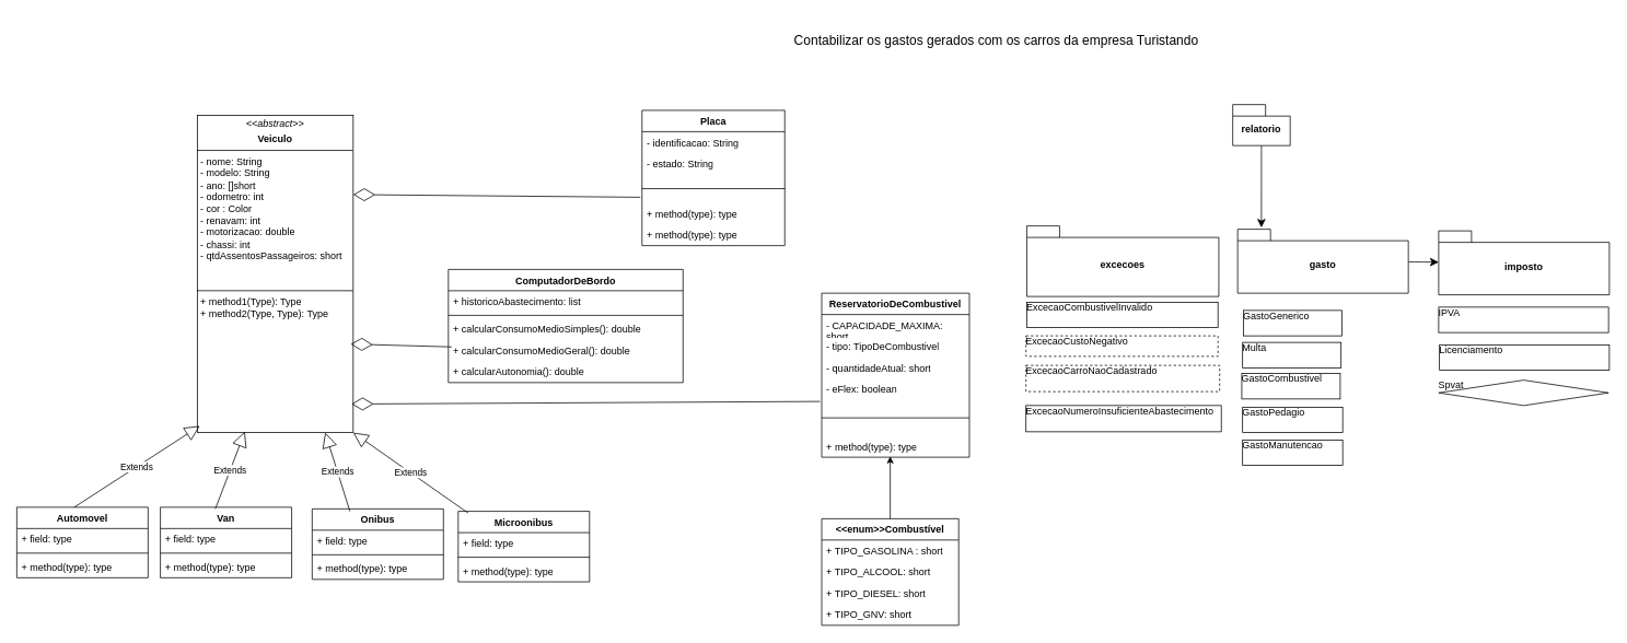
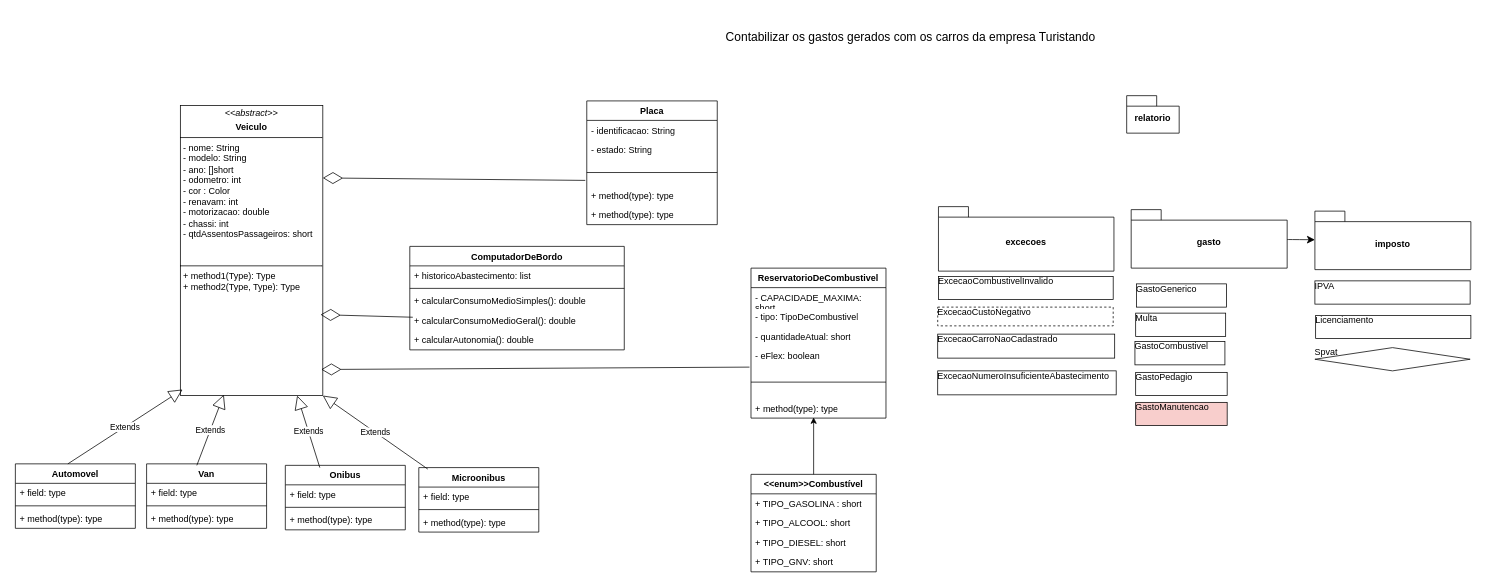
  <mxCell id="0" />
  <mxCell id="1" parent="0" />
  <mxCell id="2" value="" style="edgeStyle=none;curved=1;rounded=0;orthogonalLoop=1;jettySize=auto;html=1;fontSize=12;startSize=8;endSize=8;" parent="1" source="3" target="33" edge="1"><mxGeometry relative="1" as="geometry" /></mxCell>
  <mxCell id="3" value="gasto" style="shape=folder;fontStyle=1;spacingTop=10;tabWidth=40;tabHeight=14;tabPosition=left;html=1;whiteSpace=wrap;" parent="1" vertex="1"><mxGeometry x="1508" y="279" width="208" height="78" as="geometry" /></mxCell>
  <mxCell id="4" value="relatorio" style="shape=folder;fontStyle=1;spacingTop=10;tabWidth=40;tabHeight=14;tabPosition=left;html=1;whiteSpace=wrap;" parent="1" vertex="1"><mxGeometry x="1502" y="127" width="70" height="50" as="geometry" /></mxCell>
  <mxCell id="5" value="&lt;p style=&quot;margin:0px;margin-top:4px;text-align:center;&quot;&gt;&lt;i&gt;&amp;lt;&amp;lt;abstract&amp;gt;&amp;gt;&lt;/i&gt;&lt;/p&gt;&lt;p style=&quot;margin:0px;margin-top:4px;text-align:center;&quot;&gt;&lt;b&gt;Veiculo&lt;/b&gt;&lt;br&gt;&lt;/p&gt;&lt;hr size=&quot;1&quot; style=&quot;border-style:solid;&quot;&gt;&lt;p style=&quot;margin:0px;margin-left:4px;&quot;&gt;- nome: String&lt;br&gt;- modelo: String&lt;/p&gt;&lt;p style=&quot;margin:0px;margin-left:4px;&quot;&gt;- ano: []short&lt;/p&gt;&lt;p style=&quot;margin:0px;margin-left:4px;&quot;&gt;- odometro: int&lt;/p&gt;&lt;p style=&quot;margin:0px;margin-left:4px;&quot;&gt;- cor : Color&lt;/p&gt;&lt;p style=&quot;margin:0px;margin-left:4px;&quot;&gt;- renavam: int&lt;/p&gt;&lt;p style=&quot;margin:0px;margin-left:4px;&quot;&gt;- motorizacao: double&lt;/p&gt;&lt;p style=&quot;margin:0px;margin-left:4px;&quot;&gt;- chassi: int&lt;/p&gt;&lt;p style=&quot;margin:0px;margin-left:4px;&quot;&gt;- qtdAssentosPassageiros: short&lt;br&gt;&lt;/p&gt;&lt;p style=&quot;margin:0px;margin-left:4px;&quot;&gt;&lt;br&gt;&lt;/p&gt;&lt;p style=&quot;margin:0px;margin-left:4px;&quot;&gt;&lt;br&gt;&lt;/p&gt;&lt;hr size=&quot;1&quot; style=&quot;border-style:solid;&quot;&gt;&lt;p style=&quot;margin:0px;margin-left:4px;&quot;&gt;+ method1(Type): Type&lt;br&gt;+ method2(Type, Type): Type&lt;/p&gt;" style="verticalAlign=top;align=left;overflow=fill;html=1;whiteSpace=wrap;" parent="1" vertex="1"><mxGeometry x="240" y="140" width="190" height="387" as="geometry" /></mxCell>
  <mxCell id="6" value="Placa" style="swimlane;fontStyle=1;align=center;verticalAlign=top;childLayout=stackLayout;horizontal=1;startSize=26;horizontalStack=0;resizeParent=1;resizeParentMax=0;resizeLast=0;collapsible=1;marginBottom=0;whiteSpace=wrap;html=1;" parent="1" vertex="1"><mxGeometry x="782" y="134" width="174" height="165" as="geometry" /></mxCell>
  <mxCell id="7" value="- identificacao: String" style="text;strokeColor=none;fillColor=none;align=left;verticalAlign=top;spacingLeft=4;spacingRight=4;overflow=hidden;rotatable=0;points=[[0,0.5],[1,0.5]];portConstraint=eastwest;whiteSpace=wrap;html=1;" parent="6" vertex="1"><mxGeometry y="26" width="174" height="26" as="geometry" /></mxCell>
  <mxCell id="8" value="- estado: String" style="text;strokeColor=none;fillColor=none;align=left;verticalAlign=top;spacingLeft=4;spacingRight=4;overflow=hidden;rotatable=0;points=[[0,0.5],[1,0.5]];portConstraint=eastwest;whiteSpace=wrap;html=1;" parent="6" vertex="1"><mxGeometry y="52" width="174" height="26" as="geometry" /></mxCell>
  <mxCell id="9" value="" style="line;strokeWidth=1;fillColor=none;align=left;verticalAlign=middle;spacingTop=-1;spacingLeft=3;spacingRight=3;rotatable=0;labelPosition=right;points=[];portConstraint=eastwest;strokeColor=inherit;" parent="6" vertex="1"><mxGeometry y="78" width="174" height="35" as="geometry" /></mxCell>
  <mxCell id="10" value="" style="endArrow=diamondThin;endFill=0;endSize=24;html=1;rounded=0;entryX=1;entryY=0.25;entryDx=0;entryDy=0;" edge="1" parent="6" target="5"><mxGeometry width="160" relative="1" as="geometry"><mxPoint x="-2" y="106" as="sourcePoint" /><mxPoint x="158" y="106" as="targetPoint" /></mxGeometry></mxCell>
  <mxCell id="11" value="+ method(type): type" style="text;strokeColor=none;fillColor=none;align=left;verticalAlign=top;spacingLeft=4;spacingRight=4;overflow=hidden;rotatable=0;points=[[0,0.5],[1,0.5]];portConstraint=eastwest;whiteSpace=wrap;html=1;" parent="6" vertex="1"><mxGeometry y="113" width="174" height="26" as="geometry" /></mxCell>
  <mxCell id="12" value="+ method(type): type" style="text;strokeColor=none;fillColor=none;align=left;verticalAlign=top;spacingLeft=4;spacingRight=4;overflow=hidden;rotatable=0;points=[[0,0.5],[1,0.5]];portConstraint=eastwest;whiteSpace=wrap;html=1;" parent="6" vertex="1"><mxGeometry y="139" width="174" height="26" as="geometry" /></mxCell>
  <mxCell id="13" value="excecoes" style="shape=folder;fontStyle=1;spacingTop=10;tabWidth=40;tabHeight=14;tabPosition=left;html=1;whiteSpace=wrap;" parent="1" vertex="1"><mxGeometry x="1251" y="275" width="234" height="86" as="geometry" /></mxCell>
  <mxCell id="14" value="ExcecaoCombustivelInvalido" style="verticalAlign=top;align=left;overflow=fill;html=1;whiteSpace=wrap;" parent="1" vertex="1"><mxGeometry x="1251" y="368" width="233" height="31" as="geometry" /></mxCell>
- <mxCell id="15" value="ExcecaoCarroNaoCadastrado" style="verticalAlign=top;align=left;overflow=fill;html=1;whiteSpace=wrap;dashed=1;" parent="1" vertex="1"><mxGeometry x="1250" y="445" width="236" height="32" as="geometry" /></mxCell>
+ <mxCell id="15" value="ExcecaoCarroNaoCadastrado" style="verticalAlign=top;align=left;overflow=fill;html=1;whiteSpace=wrap;" parent="1" vertex="1"><mxGeometry x="1250" y="445" width="236" height="32" as="geometry" /></mxCell>
  <mxCell id="16" value="ExcecaoCustoNegativo" style="verticalAlign=top;align=left;overflow=fill;html=1;whiteSpace=wrap;dashed=1;" parent="1" vertex="1"><mxGeometry x="1250" y="409" width="234" height="25" as="geometry" /></mxCell>
  <mxCell id="17" value="ExcecaoNumeroInsuficienteAbastecimento" style="verticalAlign=top;align=left;overflow=fill;html=1;whiteSpace=wrap;" parent="1" vertex="1"><mxGeometry x="1250" y="494" width="238" height="32" as="geometry" /></mxCell>
  <mxCell id="18" value="Contabilizar os gastos gerados com os carros da empresa Turistando" style="text;strokeColor=none;fillColor=none;html=1;align=center;verticalAlign=middle;whiteSpace=wrap;rounded=0;fontSize=16;" parent="1" vertex="1"><mxGeometry x="872" y="20" width="684" height="55" as="geometry" /></mxCell>
  <mxCell id="19" value="ReservatorioDeCombustivel" style="swimlane;fontStyle=1;align=center;verticalAlign=top;childLayout=stackLayout;horizontal=1;startSize=26;horizontalStack=0;resizeParent=1;resizeParentMax=0;resizeLast=0;collapsible=1;marginBottom=0;whiteSpace=wrap;html=1;" parent="1" vertex="1"><mxGeometry x="1001" y="357" width="180" height="200" as="geometry" /></mxCell>
  <mxCell id="20" value="&lt;div&gt;- CAPACIDADE_MAXIMA: short&lt;/div&gt;&lt;div&gt;&lt;br&gt;&lt;/div&gt;" style="text;strokeColor=none;fillColor=none;align=left;verticalAlign=top;spacingLeft=4;spacingRight=4;overflow=hidden;rotatable=0;points=[[0,0.5],[1,0.5]];portConstraint=eastwest;whiteSpace=wrap;html=1;" parent="19" vertex="1"><mxGeometry y="26" width="180" height="26" as="geometry" /></mxCell>
  <mxCell id="21" value="&lt;div&gt;- tipo: TipoDeCombustivel&lt;br&gt;&lt;/div&gt;&lt;div&gt;&lt;br&gt;&lt;/div&gt;" style="text;strokeColor=none;fillColor=none;align=left;verticalAlign=top;spacingLeft=4;spacingRight=4;overflow=hidden;rotatable=0;points=[[0,0.5],[1,0.5]];portConstraint=eastwest;whiteSpace=wrap;html=1;" parent="19" vertex="1"><mxGeometry y="52" width="180" height="26" as="geometry" /></mxCell>
  <mxCell id="22" value="&lt;div&gt;- quantidadeAtual: short&lt;br&gt;&lt;/div&gt;&lt;div&gt;&lt;br&gt;&lt;/div&gt;" style="text;strokeColor=none;fillColor=none;align=left;verticalAlign=top;spacingLeft=4;spacingRight=4;overflow=hidden;rotatable=0;points=[[0,0.5],[1,0.5]];portConstraint=eastwest;whiteSpace=wrap;html=1;" parent="19" vertex="1"><mxGeometry y="78" width="180" height="26" as="geometry" /></mxCell>
  <mxCell id="23" value="- eFlex: boolean" style="text;strokeColor=none;fillColor=none;align=left;verticalAlign=top;spacingLeft=4;spacingRight=4;overflow=hidden;rotatable=0;points=[[0,0.5],[1,0.5]];portConstraint=eastwest;whiteSpace=wrap;html=1;" parent="19" vertex="1"><mxGeometry y="104" width="180" height="26" as="geometry" /></mxCell>
  <mxCell id="24" value="" style="endArrow=diamondThin;endFill=0;endSize=24;html=1;rounded=0;entryX=0.989;entryY=0.91;entryDx=0;entryDy=0;entryPerimeter=0;" edge="1" parent="19" target="5"><mxGeometry width="160" relative="1" as="geometry"><mxPoint x="-2" y="132" as="sourcePoint" /><mxPoint x="-72" y="127" as="targetPoint" /></mxGeometry></mxCell>
  <mxCell id="25" value="" style="line;strokeWidth=1;fillColor=none;align=left;verticalAlign=middle;spacingTop=-1;spacingLeft=3;spacingRight=3;rotatable=0;labelPosition=right;points=[];portConstraint=eastwest;strokeColor=inherit;" parent="19" vertex="1"><mxGeometry y="130" width="180" height="44" as="geometry" /></mxCell>
  <mxCell id="26" value="+ method(type): type" style="text;strokeColor=none;fillColor=none;align=left;verticalAlign=top;spacingLeft=4;spacingRight=4;overflow=hidden;rotatable=0;points=[[0,0.5],[1,0.5]];portConstraint=eastwest;whiteSpace=wrap;html=1;" parent="19" vertex="1"><mxGeometry y="174" width="180" height="26" as="geometry" /></mxCell>
  <mxCell id="27" value="&amp;lt;&amp;lt;enum&amp;gt;&amp;gt;Combustível" style="swimlane;fontStyle=1;align=center;verticalAlign=top;childLayout=stackLayout;horizontal=1;startSize=26;horizontalStack=0;resizeParent=1;resizeParentMax=0;resizeLast=0;collapsible=1;marginBottom=0;whiteSpace=wrap;html=1;" parent="1" vertex="1"><mxGeometry x="1001" y="632" width="167" height="130" as="geometry" /></mxCell>
  <mxCell id="28" value="&lt;div&gt;+ TIPO_GASOLINA : short&lt;/div&gt;&lt;div&gt;&lt;br&gt;&lt;/div&gt;" style="text;strokeColor=none;fillColor=none;align=left;verticalAlign=top;spacingLeft=4;spacingRight=4;overflow=hidden;rotatable=0;points=[[0,0.5],[1,0.5]];portConstraint=eastwest;whiteSpace=wrap;html=1;" parent="27" vertex="1"><mxGeometry y="26" width="167" height="26" as="geometry" /></mxCell>
  <mxCell id="29" value="+ TIPO_ALCOOL: short" style="text;strokeColor=none;fillColor=none;align=left;verticalAlign=top;spacingLeft=4;spacingRight=4;overflow=hidden;rotatable=0;points=[[0,0.5],[1,0.5]];portConstraint=eastwest;whiteSpace=wrap;html=1;" parent="27" vertex="1"><mxGeometry y="52" width="167" height="26" as="geometry" /></mxCell>
  <mxCell id="30" value="+ TIPO_DIESEL: short" style="text;strokeColor=none;fillColor=none;align=left;verticalAlign=top;spacingLeft=4;spacingRight=4;overflow=hidden;rotatable=0;points=[[0,0.5],[1,0.5]];portConstraint=eastwest;whiteSpace=wrap;html=1;" parent="27" vertex="1"><mxGeometry y="78" width="167" height="26" as="geometry" /></mxCell>
  <mxCell id="31" value="+ TIPO_GNV: short" style="text;strokeColor=none;fillColor=none;align=left;verticalAlign=top;spacingLeft=4;spacingRight=4;overflow=hidden;rotatable=0;points=[[0,0.5],[1,0.5]];portConstraint=eastwest;whiteSpace=wrap;html=1;" vertex="1" parent="27"><mxGeometry y="104" width="167" height="26" as="geometry" /></mxCell>
  <mxCell id="32" value="IPVA" style="verticalAlign=top;align=left;overflow=fill;html=1;whiteSpace=wrap;" parent="1" vertex="1"><mxGeometry x="1753" y="374" width="207" height="31" as="geometry" /></mxCell>
  <mxCell id="33" value="imposto" style="shape=folder;fontStyle=1;spacingTop=10;tabWidth=40;tabHeight=14;tabPosition=left;html=1;whiteSpace=wrap;" parent="1" vertex="1"><mxGeometry x="1753" y="281" width="208" height="78" as="geometry" /></mxCell>
  <mxCell id="34" value="Licenciamento" style="verticalAlign=top;align=left;overflow=fill;html=1;whiteSpace=wrap;" parent="1" vertex="1"><mxGeometry x="1754" y="420" width="207" height="31" as="geometry" /></mxCell>
  <mxCell id="35" value="Spvat" style="rhombus;verticalAlign=top;align=left;overflow=fill;html=1;whiteSpace=wrap;" parent="1" vertex="1"><mxGeometry x="1753" y="463" width="207" height="31" as="geometry" /></mxCell>
  <mxCell id="36" value="GastoPedagio" style="verticalAlign=top;align=left;overflow=fill;html=1;whiteSpace=wrap;" parent="1" vertex="1"><mxGeometry x="1514" y="496" width="122" height="31" as="geometry" /></mxCell>
- <mxCell id="37" style="edgeStyle=none;curved=1;rounded=0;orthogonalLoop=1;jettySize=auto;html=1;entryX=0.139;entryY=-0.026;entryDx=0;entryDy=0;entryPerimeter=0;fontSize=12;startSize=8;endSize=8;" parent="1" source="4" target="3" edge="1"><mxGeometry relative="1" as="geometry" /></mxCell>
  <mxCell id="38" value="Multa" style="verticalAlign=top;align=left;overflow=fill;html=1;whiteSpace=wrap;" parent="1" vertex="1"><mxGeometry x="1514" y="417" width="120" height="31" as="geometry" /></mxCell>
  <mxCell id="39" value="GastoCombustivel" style="verticalAlign=top;align=left;overflow=fill;html=1;whiteSpace=wrap;" parent="1" vertex="1"><mxGeometry x="1513" y="455" width="120" height="31" as="geometry" /></mxCell>
- <mxCell id="40" value="GastoManutencao" style="verticalAlign=top;align=left;overflow=fill;html=1;whiteSpace=wrap;" parent="1" vertex="1"><mxGeometry x="1514" y="536" width="122" height="31" as="geometry" /></mxCell>
+ <mxCell id="40" value="GastoManutencao" style="verticalAlign=top;align=left;overflow=fill;html=1;whiteSpace=wrap;fillColor=#f8cecc;" parent="1" vertex="1"><mxGeometry x="1514" y="536" width="122" height="31" as="geometry" /></mxCell>
  <mxCell id="41" value="GastoGenerico" style="verticalAlign=top;align=left;overflow=fill;html=1;whiteSpace=wrap;" parent="1" vertex="1"><mxGeometry x="1515" y="378" width="120" height="31" as="geometry" /></mxCell>
  <mxCell id="42" style="edgeStyle=orthogonalEdgeStyle;rounded=0;orthogonalLoop=1;jettySize=auto;html=1;entryX=0.464;entryY=0.962;entryDx=0;entryDy=0;entryPerimeter=0;" edge="1" parent="1" source="27" target="26"><mxGeometry relative="1" as="geometry" /></mxCell>
  <mxCell id="43" value="Van" style="swimlane;fontStyle=1;align=center;verticalAlign=top;childLayout=stackLayout;horizontal=1;startSize=26;horizontalStack=0;resizeParent=1;resizeParentMax=0;resizeLast=0;collapsible=1;marginBottom=0;whiteSpace=wrap;html=1;" vertex="1" parent="1"><mxGeometry x="195" y="618" width="160" height="86" as="geometry" /></mxCell>
  <mxCell id="44" value="Extends" style="endArrow=block;endSize=16;endFill=0;html=1;rounded=0;entryX=0.305;entryY=0.997;entryDx=0;entryDy=0;entryPerimeter=0;" edge="1" parent="43" target="5"><mxGeometry width="160" relative="1" as="geometry"><mxPoint x="67" y="2" as="sourcePoint" /><mxPoint x="227" y="2" as="targetPoint" /></mxGeometry></mxCell>
  <mxCell id="45" value="+ field: type" style="text;strokeColor=none;fillColor=none;align=left;verticalAlign=top;spacingLeft=4;spacingRight=4;overflow=hidden;rotatable=0;points=[[0,0.5],[1,0.5]];portConstraint=eastwest;whiteSpace=wrap;html=1;" vertex="1" parent="43"><mxGeometry y="26" width="160" height="26" as="geometry" /></mxCell>
  <mxCell id="46" value="" style="line;strokeWidth=1;fillColor=none;align=left;verticalAlign=middle;spacingTop=-1;spacingLeft=3;spacingRight=3;rotatable=0;labelPosition=right;points=[];portConstraint=eastwest;strokeColor=inherit;" vertex="1" parent="43"><mxGeometry y="52" width="160" height="8" as="geometry" /></mxCell>
  <mxCell id="47" value="+ method(type): type" style="text;strokeColor=none;fillColor=none;align=left;verticalAlign=top;spacingLeft=4;spacingRight=4;overflow=hidden;rotatable=0;points=[[0,0.5],[1,0.5]];portConstraint=eastwest;whiteSpace=wrap;html=1;" vertex="1" parent="43"><mxGeometry y="60" width="160" height="26" as="geometry" /></mxCell>
  <mxCell id="48" value="Onibus" style="swimlane;fontStyle=1;align=center;verticalAlign=top;childLayout=stackLayout;horizontal=1;startSize=26;horizontalStack=0;resizeParent=1;resizeParentMax=0;resizeLast=0;collapsible=1;marginBottom=0;whiteSpace=wrap;html=1;" vertex="1" parent="1"><mxGeometry x="380" y="620" width="160" height="86" as="geometry" /></mxCell>
  <mxCell id="49" value="+ field: type" style="text;strokeColor=none;fillColor=none;align=left;verticalAlign=top;spacingLeft=4;spacingRight=4;overflow=hidden;rotatable=0;points=[[0,0.5],[1,0.5]];portConstraint=eastwest;whiteSpace=wrap;html=1;" vertex="1" parent="48"><mxGeometry y="26" width="160" height="26" as="geometry" /></mxCell>
  <mxCell id="50" value="" style="line;strokeWidth=1;fillColor=none;align=left;verticalAlign=middle;spacingTop=-1;spacingLeft=3;spacingRight=3;rotatable=0;labelPosition=right;points=[];portConstraint=eastwest;strokeColor=inherit;" vertex="1" parent="48"><mxGeometry y="52" width="160" height="8" as="geometry" /></mxCell>
  <mxCell id="51" value="+ method(type): type" style="text;strokeColor=none;fillColor=none;align=left;verticalAlign=top;spacingLeft=4;spacingRight=4;overflow=hidden;rotatable=0;points=[[0,0.5],[1,0.5]];portConstraint=eastwest;whiteSpace=wrap;html=1;" vertex="1" parent="48"><mxGeometry y="60" width="160" height="26" as="geometry" /></mxCell>
  <mxCell id="52" value="Microonibus" style="swimlane;fontStyle=1;align=center;verticalAlign=top;childLayout=stackLayout;horizontal=1;startSize=26;horizontalStack=0;resizeParent=1;resizeParentMax=0;resizeLast=0;collapsible=1;marginBottom=0;whiteSpace=wrap;html=1;" vertex="1" parent="1"><mxGeometry x="558" y="623" width="160" height="86" as="geometry" /></mxCell>
  <mxCell id="53" value="Extends" style="endArrow=block;endSize=16;endFill=0;html=1;rounded=0;" edge="1" parent="52" target="5"><mxGeometry width="160" relative="1" as="geometry"><mxPoint x="-132" as="sourcePoint" /><mxPoint x="28" as="targetPoint" /></mxGeometry></mxCell>
  <mxCell id="54" value="Extends" style="endArrow=block;endSize=16;endFill=0;html=1;rounded=0;entryX=1;entryY=1;entryDx=0;entryDy=0;" edge="1" parent="52" target="5"><mxGeometry width="160" relative="1" as="geometry"><mxPoint x="12" y="2" as="sourcePoint" /><mxPoint x="172" y="2" as="targetPoint" /></mxGeometry></mxCell>
  <mxCell id="55" value="+ field: type" style="text;strokeColor=none;fillColor=none;align=left;verticalAlign=top;spacingLeft=4;spacingRight=4;overflow=hidden;rotatable=0;points=[[0,0.5],[1,0.5]];portConstraint=eastwest;whiteSpace=wrap;html=1;" vertex="1" parent="52"><mxGeometry y="26" width="160" height="26" as="geometry" /></mxCell>
  <mxCell id="56" value="" style="line;strokeWidth=1;fillColor=none;align=left;verticalAlign=middle;spacingTop=-1;spacingLeft=3;spacingRight=3;rotatable=0;labelPosition=right;points=[];portConstraint=eastwest;strokeColor=inherit;" vertex="1" parent="52"><mxGeometry y="52" width="160" height="8" as="geometry" /></mxCell>
  <mxCell id="57" value="+ method(type): type" style="text;strokeColor=none;fillColor=none;align=left;verticalAlign=top;spacingLeft=4;spacingRight=4;overflow=hidden;rotatable=0;points=[[0,0.5],[1,0.5]];portConstraint=eastwest;whiteSpace=wrap;html=1;" vertex="1" parent="52"><mxGeometry y="60" width="160" height="26" as="geometry" /></mxCell>
  <mxCell id="58" value="Automovel" style="swimlane;fontStyle=1;align=center;verticalAlign=top;childLayout=stackLayout;horizontal=1;startSize=26;horizontalStack=0;resizeParent=1;resizeParentMax=0;resizeLast=0;collapsible=1;marginBottom=0;whiteSpace=wrap;html=1;" vertex="1" parent="1"><mxGeometry x="20" y="618" width="160" height="86" as="geometry" /></mxCell>
  <mxCell id="59" value="Extends" style="endArrow=block;endSize=16;endFill=0;html=1;rounded=0;entryX=0.016;entryY=0.979;entryDx=0;entryDy=0;entryPerimeter=0;" edge="1" parent="58" target="5"><mxGeometry width="160" relative="1" as="geometry"><mxPoint x="70" as="sourcePoint" /><mxPoint x="230" as="targetPoint" /></mxGeometry></mxCell>
  <mxCell id="60" value="+ field: type" style="text;strokeColor=none;fillColor=none;align=left;verticalAlign=top;spacingLeft=4;spacingRight=4;overflow=hidden;rotatable=0;points=[[0,0.5],[1,0.5]];portConstraint=eastwest;whiteSpace=wrap;html=1;" vertex="1" parent="58"><mxGeometry y="26" width="160" height="26" as="geometry" /></mxCell>
  <mxCell id="61" value="" style="line;strokeWidth=1;fillColor=none;align=left;verticalAlign=middle;spacingTop=-1;spacingLeft=3;spacingRight=3;rotatable=0;labelPosition=right;points=[];portConstraint=eastwest;strokeColor=inherit;" vertex="1" parent="58"><mxGeometry y="52" width="160" height="8" as="geometry" /></mxCell>
  <mxCell id="62" value="+ method(type): type" style="text;strokeColor=none;fillColor=none;align=left;verticalAlign=top;spacingLeft=4;spacingRight=4;overflow=hidden;rotatable=0;points=[[0,0.5],[1,0.5]];portConstraint=eastwest;whiteSpace=wrap;html=1;" vertex="1" parent="58"><mxGeometry y="60" width="160" height="26" as="geometry" /></mxCell>
  <mxCell id="63" value="ComputadorDeBordo" style="swimlane;fontStyle=1;align=center;verticalAlign=top;childLayout=stackLayout;horizontal=1;startSize=26;horizontalStack=0;resizeParent=1;resizeParentMax=0;resizeLast=0;collapsible=1;marginBottom=0;whiteSpace=wrap;html=1;" vertex="1" parent="1"><mxGeometry x="546" y="328" width="286" height="138" as="geometry" /></mxCell>
  <mxCell id="64" value="+ historicoAbastecimento: list" style="text;strokeColor=none;fillColor=none;align=left;verticalAlign=top;spacingLeft=4;spacingRight=4;overflow=hidden;rotatable=0;points=[[0,0.5],[1,0.5]];portConstraint=eastwest;whiteSpace=wrap;html=1;" vertex="1" parent="63"><mxGeometry y="26" width="286" height="26" as="geometry" /></mxCell>
  <mxCell id="65" value="" style="line;strokeWidth=1;fillColor=none;align=left;verticalAlign=middle;spacingTop=-1;spacingLeft=3;spacingRight=3;rotatable=0;labelPosition=right;points=[];portConstraint=eastwest;strokeColor=inherit;" vertex="1" parent="63"><mxGeometry y="52" width="286" height="8" as="geometry" /></mxCell>
  <mxCell id="66" value="&lt;div&gt;+ calcularConsumoMedioSimples(): double&lt;/div&gt;&lt;div&gt;&lt;br&gt;&lt;/div&gt;" style="text;strokeColor=none;fillColor=none;align=left;verticalAlign=top;spacingLeft=4;spacingRight=4;overflow=hidden;rotatable=0;points=[[0,0.5],[1,0.5]];portConstraint=eastwest;whiteSpace=wrap;html=1;" vertex="1" parent="63"><mxGeometry y="60" width="286" height="26" as="geometry" /></mxCell>
  <mxCell id="67" value="" style="endArrow=diamondThin;endFill=0;endSize=24;html=1;rounded=0;entryX=0.984;entryY=0.721;entryDx=0;entryDy=0;entryPerimeter=0;" edge="1" parent="63" target="5"><mxGeometry width="160" relative="1" as="geometry"><mxPoint x="4" y="94.5" as="sourcePoint" /><mxPoint x="164" y="94.5" as="targetPoint" /></mxGeometry></mxCell>
  <mxCell id="68" value="&lt;div&gt;+ calcularConsumoMedioGeral(): double&lt;/div&gt;&lt;div&gt;&lt;br&gt;&lt;/div&gt;" style="text;strokeColor=none;fillColor=none;align=left;verticalAlign=top;spacingLeft=4;spacingRight=4;overflow=hidden;rotatable=0;points=[[0,0.5],[1,0.5]];portConstraint=eastwest;whiteSpace=wrap;html=1;" vertex="1" parent="63"><mxGeometry y="86" width="286" height="26" as="geometry" /></mxCell>
  <mxCell id="69" value="&lt;div&gt;+ calcularAutonomia(): double&lt;/div&gt;&lt;div&gt;&lt;br&gt;&lt;/div&gt;" style="text;strokeColor=none;fillColor=none;align=left;verticalAlign=top;spacingLeft=4;spacingRight=4;overflow=hidden;rotatable=0;points=[[0,0.5],[1,0.5]];portConstraint=eastwest;whiteSpace=wrap;html=1;" vertex="1" parent="63"><mxGeometry y="112" width="286" height="26" as="geometry" /></mxCell>
